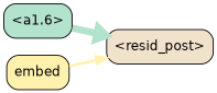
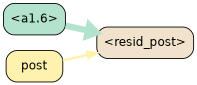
  strict digraph {
    splines=true
    rankdir=LR
    node [color=black fontname=Helvetica shape=box style="filled, rounded"]
    "<a1.6>" [fillcolor="#b3e2cd"]
    "<resid_post>" [fillcolor="#f1e2cc"]
-   embed [fillcolor="#fff2ae"]
+   embed [fillcolor="#fff2ae" label=post]
    "<a1.6>" -> "<resid_post>" [color="#b3e2cd" penwidth=7.245298147201538]
    embed -> "<resid_post>" [color="#fff2ae" penwidth=2.896503448486328]
  }
